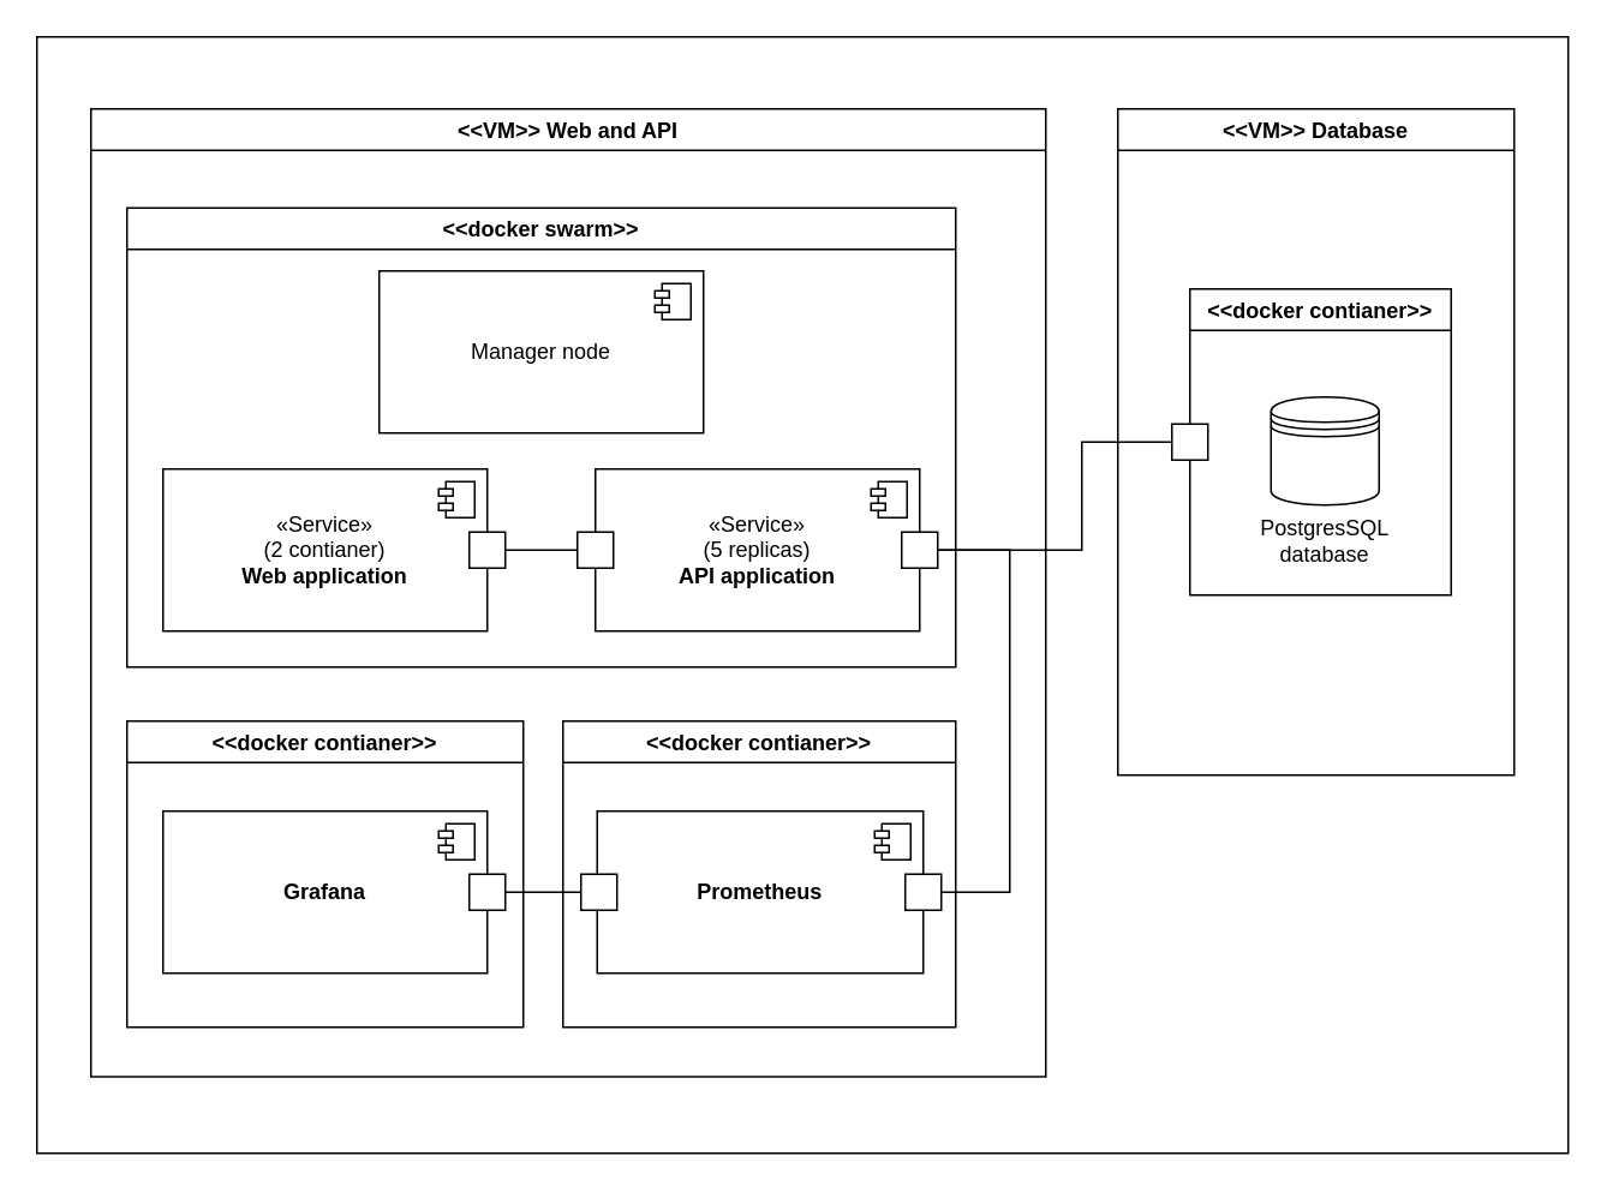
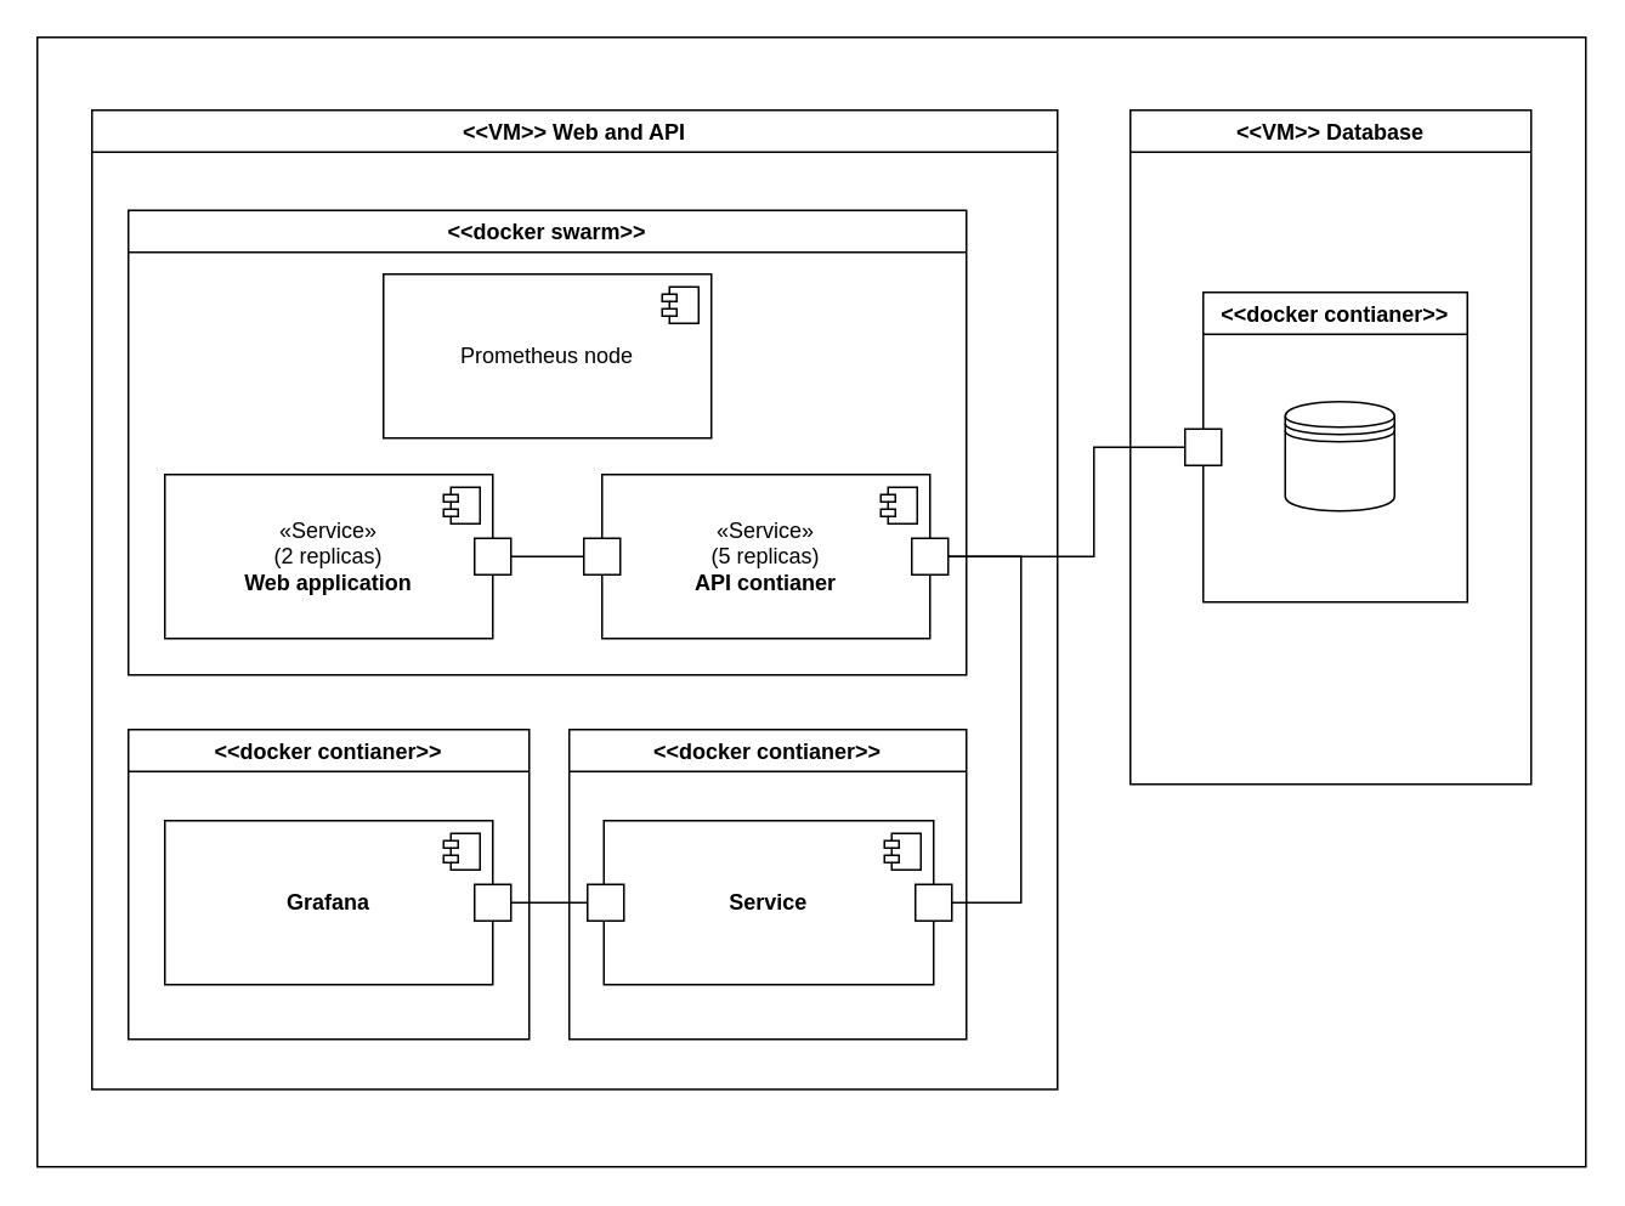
  <mxCell id="0" />
  <mxCell id="1" parent="0" />
  <mxCell id="2" value="" style="rounded=0;whiteSpace=wrap;html=1;" vertex="1" parent="1"><mxGeometry width="850" height="620" as="geometry" x="20" y="20" /></mxCell>
  <mxCell id="3" value="&lt;&lt;VM&gt;&gt; Web and API" style="swimlane;" vertex="1" parent="1"><mxGeometry x="50" y="60" width="530" height="537.5" as="geometry" /></mxCell>
  <mxCell id="4" value="&lt;&lt;docker contianer&gt;&gt;" style="swimlane;" vertex="1" parent="3"><mxGeometry x="20" y="340" width="220" height="170" as="geometry" /></mxCell>
  <mxCell id="5" value="&lt;b&gt;Grafana&lt;/b&gt;" style="html=1;dropTarget=0;whiteSpace=wrap;" vertex="1" parent="4"><mxGeometry x="20" y="50" width="180" height="90" as="geometry" /></mxCell>
  <mxCell id="6" value="" style="shape=module;jettyWidth=8;jettyHeight=4;" vertex="1" parent="5"><mxGeometry x="1" width="20" height="20" relative="1" as="geometry"><mxPoint x="-27" y="7" as="offset" /></mxGeometry></mxCell>
  <mxCell id="7" value="" style="rounded=0;whiteSpace=wrap;html=1;" vertex="1" parent="4"><mxGeometry x="190" y="85" width="20" height="20" as="geometry" /></mxCell>
  <mxCell id="8" value="&lt;&lt;docker contianer&gt;&gt;" style="swimlane;" vertex="1" parent="3"><mxGeometry x="262" y="340" width="218" height="170" as="geometry" /></mxCell>
- <mxCell id="9" value="&lt;b&gt;Prometheus&lt;/b&gt;" style="html=1;dropTarget=0;whiteSpace=wrap;" vertex="1" parent="8"><mxGeometry x="19" y="50" width="181" height="90" as="geometry" /></mxCell>
+ <mxCell id="9" value="&lt;b&gt;Service&lt;/b&gt;" style="html=1;dropTarget=0;whiteSpace=wrap;" vertex="1" parent="8"><mxGeometry x="19" y="50" width="181" height="90" as="geometry" /></mxCell>
  <mxCell id="10" value="" style="shape=module;jettyWidth=8;jettyHeight=4;" vertex="1" parent="9"><mxGeometry x="1" width="20" height="20" relative="1" as="geometry"><mxPoint x="-27" y="7" as="offset" /></mxGeometry></mxCell>
  <mxCell id="11" value="" style="rounded=0;whiteSpace=wrap;html=1;" vertex="1" parent="8"><mxGeometry x="10" y="85" width="20" height="20" as="geometry" /></mxCell>
  <mxCell id="12" value="" style="rounded=0;whiteSpace=wrap;html=1;" vertex="1" parent="8"><mxGeometry x="190" y="85" width="20" height="20" as="geometry" /></mxCell>
  <mxCell id="13" value="&lt;&lt;docker swarm&gt;&gt;" style="swimlane;" vertex="1" parent="3"><mxGeometry x="20" y="55" width="460" height="255" as="geometry" /></mxCell>
- <mxCell id="14" value="«Service»&lt;div&gt;&lt;font color=&quot;#000000&quot;&gt;(2 contianer)&lt;br&gt;&lt;/font&gt;&lt;b&gt;Web application&lt;/b&gt;&lt;/div&gt;" style="html=1;dropTarget=0;whiteSpace=wrap;" vertex="1" parent="13"><mxGeometry x="20" y="145" width="180" height="90" as="geometry" /></mxCell>
+ <mxCell id="14" value="«Service»&lt;div&gt;&lt;font color=&quot;#000000&quot;&gt;(2 replicas)&lt;br&gt;&lt;/font&gt;&lt;b&gt;Web application&lt;/b&gt;&lt;/div&gt;" style="html=1;dropTarget=0;whiteSpace=wrap;" vertex="1" parent="13"><mxGeometry x="20" y="145" width="180" height="90" as="geometry" /></mxCell>
  <mxCell id="15" value="" style="shape=module;jettyWidth=8;jettyHeight=4;" vertex="1" parent="14"><mxGeometry x="1" width="20" height="20" relative="1" as="geometry"><mxPoint x="-27" y="7" as="offset" /></mxGeometry></mxCell>
- <mxCell id="16" value="«Service»&lt;div&gt;&lt;font color=&quot;#000000&quot;&gt;(5 replicas)&lt;br&gt;&lt;/font&gt;&lt;b&gt;API application&lt;/b&gt;&lt;/div&gt;" style="html=1;dropTarget=0;whiteSpace=wrap;" vertex="1" parent="13"><mxGeometry x="260" y="145" width="180" height="90" as="geometry" /></mxCell>
+ <mxCell id="16" value="«Service»&lt;div&gt;&lt;font color=&quot;#000000&quot;&gt;(5 replicas)&lt;br&gt;&lt;/font&gt;&lt;b&gt;API contianer&lt;/b&gt;&lt;/div&gt;" style="html=1;dropTarget=0;whiteSpace=wrap;" vertex="1" parent="13"><mxGeometry x="260" y="145" width="180" height="90" as="geometry" /></mxCell>
  <mxCell id="17" value="" style="shape=module;jettyWidth=8;jettyHeight=4;" vertex="1" parent="16"><mxGeometry x="1" width="20" height="20" relative="1" as="geometry"><mxPoint x="-27" y="7" as="offset" /></mxGeometry></mxCell>
- <mxCell id="18" value="Manager node" style="html=1;dropTarget=0;whiteSpace=wrap;" vertex="1" parent="13"><mxGeometry x="140" y="35" width="180" height="90" as="geometry" /></mxCell>
+ <mxCell id="18" value="Prometheus node" style="html=1;dropTarget=0;whiteSpace=wrap;" vertex="1" parent="13"><mxGeometry x="140" y="35" width="180" height="90" as="geometry" /></mxCell>
  <mxCell id="19" value="" style="shape=module;jettyWidth=8;jettyHeight=4;" vertex="1" parent="18"><mxGeometry x="1" width="20" height="20" relative="1" as="geometry"><mxPoint x="-27" y="7" as="offset" /></mxGeometry></mxCell>
  <mxCell id="20" value="" style="rounded=0;whiteSpace=wrap;html=1;" vertex="1" parent="13"><mxGeometry x="430" y="180" width="20" height="20" as="geometry" /></mxCell>
  <mxCell id="21" value="" style="rounded=0;whiteSpace=wrap;html=1;" vertex="1" parent="13"><mxGeometry x="250" y="180" width="20" height="20" as="geometry" /></mxCell>
  <mxCell id="22" value="" style="rounded=0;whiteSpace=wrap;html=1;" vertex="1" parent="13"><mxGeometry x="190" y="180" width="20" height="20" as="geometry" /></mxCell>
  <mxCell id="23" value="" style="endArrow=none;html=1;entryX=0;entryY=0.5;entryDx=0;entryDy=0;exitX=1;exitY=0.5;exitDx=0;exitDy=0;" edge="1" parent="13" source="22" target="21"><mxGeometry width="50" height="50" relative="1" as="geometry"><mxPoint x="210" y="195" as="sourcePoint" /><mxPoint x="260" y="145" as="targetPoint" /></mxGeometry></mxCell>
  <mxCell id="24" value="" style="endArrow=none;html=1;exitX=1;exitY=0.5;exitDx=0;exitDy=0;entryX=0;entryY=0.5;entryDx=0;entryDy=0;" edge="1" parent="3" source="7" target="11"><mxGeometry width="50" height="50" relative="1" as="geometry"><mxPoint x="230" y="440" as="sourcePoint" /><mxPoint x="280" y="390" as="targetPoint" /></mxGeometry></mxCell>
  <mxCell id="25" value="" style="endArrow=none;html=1;exitX=1;exitY=0.5;exitDx=0;exitDy=0;rounded=0;curved=0;entryX=1;entryY=0.5;entryDx=0;entryDy=0;" edge="1" parent="3" source="12" target="20"><mxGeometry width="50" height="50" relative="1" as="geometry"><mxPoint x="490" y="440" as="sourcePoint" /><mxPoint x="510" y="250" as="targetPoint" /><Array as="points"><mxPoint x="510" y="435" /><mxPoint x="510" y="245" /></Array></mxGeometry></mxCell>
  <mxCell id="26" value="&lt;&lt;VM&gt;&gt; Database" style="swimlane;startSize=23;" vertex="1" parent="1"><mxGeometry x="620" y="60" width="220" height="370" as="geometry" /></mxCell>
  <mxCell id="27" value="&lt;&lt;docker contianer&gt;&gt;" style="swimlane;" vertex="1" parent="26"><mxGeometry x="40" y="100" width="145" height="170" as="geometry" /></mxCell>
  <mxCell id="28" value="" style="shape=datastore;whiteSpace=wrap;html=1;" vertex="1" parent="27"><mxGeometry x="45" y="60" width="60" height="60" as="geometry" /></mxCell>
- <mxCell id="29" value="PostgresSQL database" style="text;html=1;align=center;verticalAlign=middle;whiteSpace=wrap;rounded=0;" vertex="1" parent="27"><mxGeometry x="45" y="125" width="60" height="30" as="geometry" /></mxCell>
  <mxCell id="30" value="" style="rounded=0;whiteSpace=wrap;html=1;" vertex="1" parent="26"><mxGeometry x="30" y="175" width="20" height="20" as="geometry" /></mxCell>
  <mxCell id="31" value="" style="endArrow=none;html=1;entryX=0;entryY=0.5;entryDx=0;entryDy=0;exitX=1;exitY=0.5;exitDx=0;exitDy=0;rounded=0;curved=0;" edge="1" parent="1" source="20" target="30"><mxGeometry width="50" height="50" relative="1" as="geometry"><mxPoint x="520" y="310" as="sourcePoint" /><mxPoint x="570" y="260" as="targetPoint" /><Array as="points"><mxPoint x="600" y="305" /><mxPoint x="600" y="245" /></Array></mxGeometry></mxCell>
